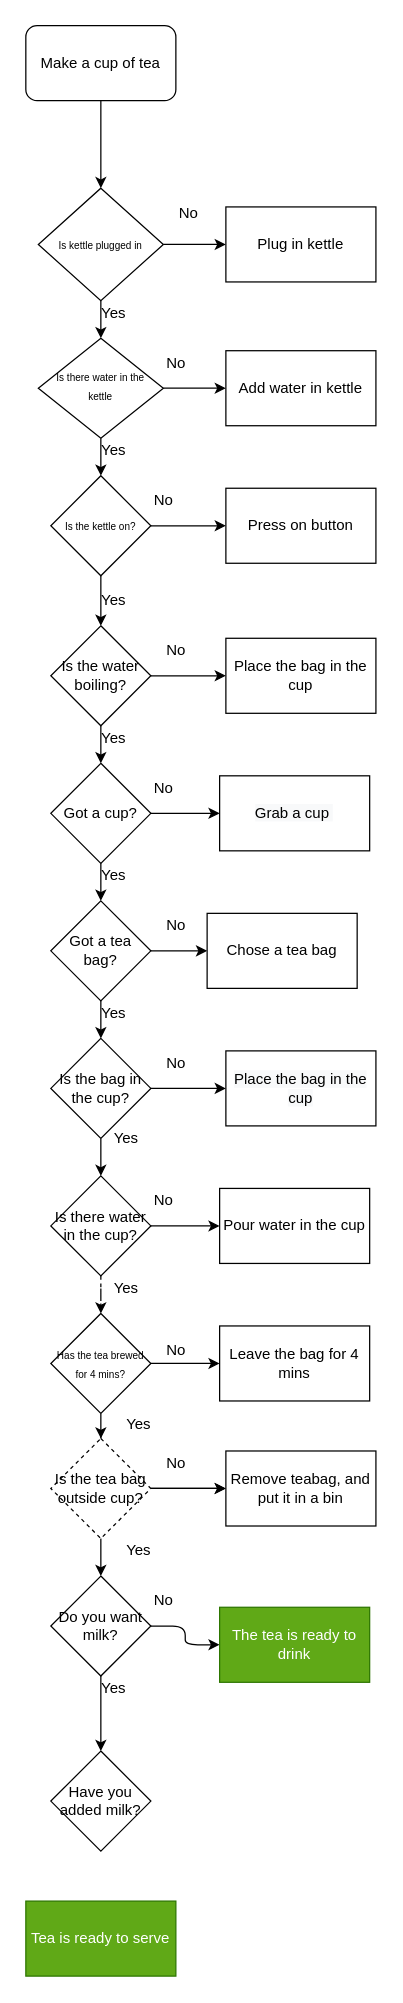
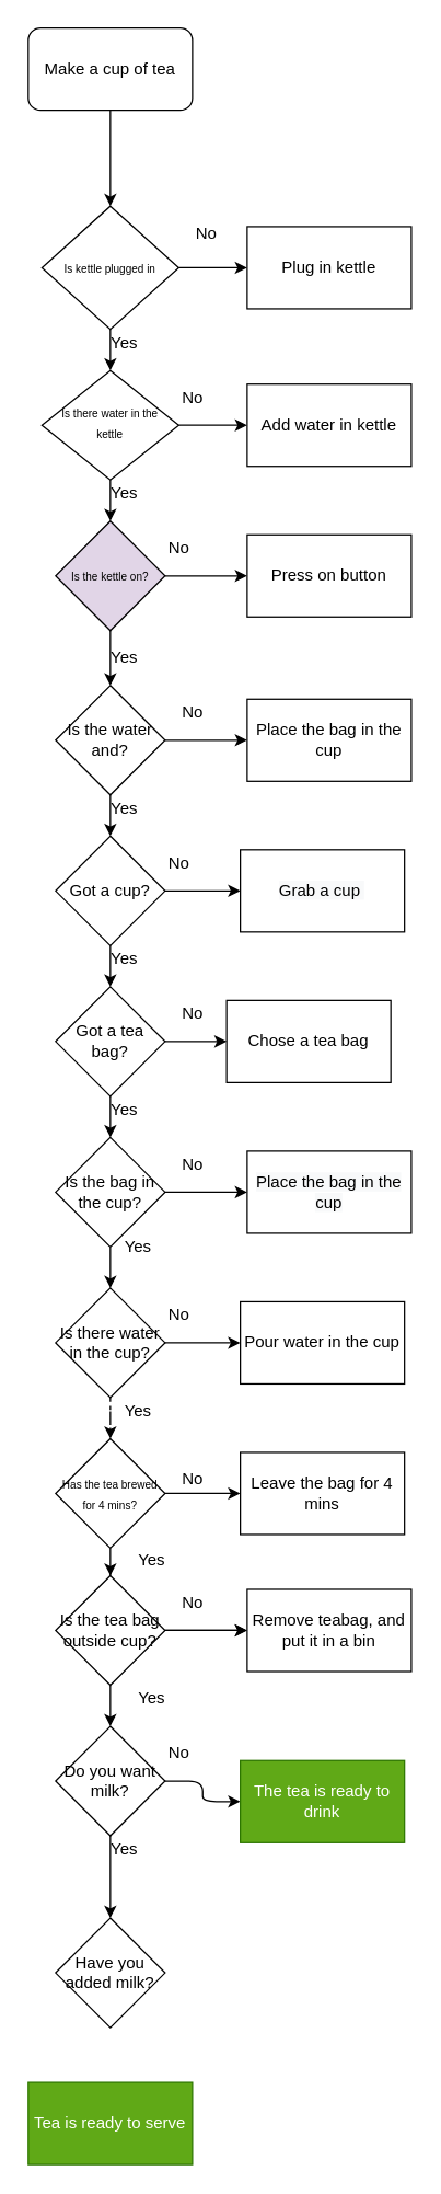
  <mxCell id="0" />
  <mxCell id="1" parent="0" />
  <mxCell id="2" value="Make a cup of tea" style="rounded=1;whiteSpace=wrap;html=1;labelBorderColor=none;" vertex="1" parent="1"><mxGeometry x="20" y="20" width="120" height="60" as="geometry" /></mxCell>
  <mxCell id="3" style="edgeStyle=orthogonalEdgeStyle;rounded=0;orthogonalLoop=1;jettySize=auto;html=1;exitX=0.5;exitY=1;exitDx=0;exitDy=0;" edge="1" parent="1" source="5" target="9"><mxGeometry relative="1" as="geometry" /></mxCell>
  <mxCell id="4" style="edgeStyle=orthogonalEdgeStyle;rounded=0;orthogonalLoop=1;jettySize=auto;html=1;exitX=1;exitY=0.5;exitDx=0;exitDy=0;entryX=0;entryY=0.5;entryDx=0;entryDy=0;" edge="1" parent="1" source="5"><mxGeometry relative="1" as="geometry"><mxPoint x="180" y="310" as="targetPoint" /></mxGeometry></mxCell>
  <mxCell id="5" value="&lt;font style=&quot;font-size: 8px&quot;&gt;Is there water in the kettle&lt;/font&gt;" style="rhombus;whiteSpace=wrap;html=1;shadow=0;fontFamily=Helvetica;fontSize=12;align=center;strokeWidth=1;spacing=6;spacingTop=-4;" parent="1" vertex="1"><mxGeometry x="30" y="270" width="100" height="80" as="geometry" /></mxCell>
  <mxCell id="6" value="" style="edgeStyle=orthogonalEdgeStyle;rounded=0;orthogonalLoop=1;jettySize=auto;html=1;" edge="1" parent="1" source="2"><mxGeometry relative="1" as="geometry"><mxPoint x="80" y="150" as="targetPoint" /></mxGeometry></mxCell>
  <mxCell id="7" style="edgeStyle=orthogonalEdgeStyle;rounded=0;orthogonalLoop=1;jettySize=auto;html=1;exitX=1;exitY=0.5;exitDx=0;exitDy=0;" edge="1" parent="1" source="9"><mxGeometry relative="1" as="geometry"><mxPoint x="180" y="420" as="targetPoint" /></mxGeometry></mxCell>
  <mxCell id="8" value="" style="edgeStyle=orthogonalEdgeStyle;rounded=0;orthogonalLoop=1;jettySize=auto;html=1;" edge="1" parent="1" source="9" target="20"><mxGeometry relative="1" as="geometry" /></mxCell>
- <mxCell id="9" value="&lt;font style=&quot;font-size: 8px&quot;&gt;Is the kettle on?&lt;/font&gt;" style="rhombus;whiteSpace=wrap;html=1;" vertex="1" parent="1"><mxGeometry x="40" y="380" width="80" height="80" as="geometry" /></mxCell>
+ <mxCell id="9" value="&lt;font style=&quot;font-size: 8px&quot;&gt;Is the kettle on?&lt;/font&gt;" style="rhombus;whiteSpace=wrap;html=1;fillColor=#e1d5e7;" vertex="1" parent="1"><mxGeometry x="40" y="380" width="80" height="80" as="geometry" /></mxCell>
  <mxCell id="10" value="" style="edgeStyle=orthogonalEdgeStyle;rounded=0;orthogonalLoop=1;jettySize=auto;html=1;" edge="1" parent="1" source="12"><mxGeometry relative="1" as="geometry"><mxPoint x="180" y="195" as="targetPoint" /></mxGeometry></mxCell>
  <mxCell id="11" style="edgeStyle=orthogonalEdgeStyle;rounded=0;orthogonalLoop=1;jettySize=auto;html=1;exitX=0.5;exitY=1;exitDx=0;exitDy=0;entryX=0.5;entryY=0;entryDx=0;entryDy=0;" edge="1" parent="1" source="12" target="5"><mxGeometry relative="1" as="geometry" /></mxCell>
  <mxCell id="12" value="&lt;font style=&quot;font-size: 8px&quot;&gt;Is kettle plugged in&lt;/font&gt;" style="rhombus;whiteSpace=wrap;html=1;" vertex="1" parent="1"><mxGeometry x="30" y="150" width="100" height="90" as="geometry" /></mxCell>
  <mxCell id="13" value="No" style="text;html=1;align=center;verticalAlign=middle;resizable=0;points=[];autosize=1;" vertex="1" parent="1"><mxGeometry x="135" y="160" width="30" height="20" as="geometry" /></mxCell>
  <mxCell id="14" value="No" style="text;html=1;align=center;verticalAlign=middle;resizable=0;points=[];autosize=1;" vertex="1" parent="1"><mxGeometry x="125" y="280" width="30" height="20" as="geometry" /></mxCell>
  <mxCell id="15" value="No" style="text;html=1;align=center;verticalAlign=middle;resizable=0;points=[];autosize=1;" vertex="1" parent="1"><mxGeometry x="115" y="390" width="30" height="20" as="geometry" /></mxCell>
  <mxCell id="16" value="Yes" style="text;html=1;align=center;verticalAlign=middle;resizable=0;points=[];autosize=1;" vertex="1" parent="1"><mxGeometry x="70" y="240" width="40" height="20" as="geometry" /></mxCell>
  <mxCell id="17" value="Yes" style="text;html=1;align=center;verticalAlign=middle;resizable=0;points=[];autosize=1;" vertex="1" parent="1"><mxGeometry x="70" y="350" width="40" height="20" as="geometry" /></mxCell>
  <mxCell id="18" style="edgeStyle=orthogonalEdgeStyle;rounded=0;orthogonalLoop=1;jettySize=auto;html=1;exitX=1;exitY=0.5;exitDx=0;exitDy=0;entryX=0;entryY=0.5;entryDx=0;entryDy=0;" edge="1" parent="1" source="20"><mxGeometry relative="1" as="geometry"><mxPoint x="180" y="540" as="targetPoint" /></mxGeometry></mxCell>
  <mxCell id="19" value="" style="edgeStyle=orthogonalEdgeStyle;rounded=0;orthogonalLoop=1;jettySize=auto;html=1;" edge="1" parent="1" source="20" target="25"><mxGeometry relative="1" as="geometry" /></mxCell>
- <mxCell id="20" value="Is the water boiling?" style="rhombus;whiteSpace=wrap;html=1;" vertex="1" parent="1"><mxGeometry x="40" y="500" width="80" height="80" as="geometry" /></mxCell>
+ <mxCell id="20" value="Is the water and?" style="rhombus;whiteSpace=wrap;html=1;" vertex="1" parent="1"><mxGeometry x="40" y="500" width="80" height="80" as="geometry" /></mxCell>
  <mxCell id="21" value="Yes" style="text;html=1;align=center;verticalAlign=middle;resizable=0;points=[];autosize=1;" vertex="1" parent="1"><mxGeometry x="70" y="470" width="40" height="20" as="geometry" /></mxCell>
  <mxCell id="22" value="No&lt;br&gt;" style="text;html=1;align=center;verticalAlign=middle;resizable=0;points=[];autosize=1;" vertex="1" parent="1"><mxGeometry x="125" y="510" width="30" height="20" as="geometry" /></mxCell>
  <mxCell id="23" style="edgeStyle=orthogonalEdgeStyle;rounded=0;orthogonalLoop=1;jettySize=auto;html=1;exitX=1;exitY=0.5;exitDx=0;exitDy=0;entryX=0;entryY=0.5;entryDx=0;entryDy=0;" edge="1" parent="1" source="25"><mxGeometry relative="1" as="geometry"><mxPoint x="175" y="650" as="targetPoint" /></mxGeometry></mxCell>
  <mxCell id="24" value="" style="edgeStyle=orthogonalEdgeStyle;rounded=0;orthogonalLoop=1;jettySize=auto;html=1;" edge="1" parent="1" source="25" target="30"><mxGeometry relative="1" as="geometry" /></mxCell>
  <mxCell id="25" value="Got a cup?" style="rhombus;whiteSpace=wrap;html=1;" vertex="1" parent="1"><mxGeometry x="40" y="610" width="80" height="80" as="geometry" /></mxCell>
  <mxCell id="26" value="No" style="text;html=1;align=center;verticalAlign=middle;resizable=0;points=[];autosize=1;" vertex="1" parent="1"><mxGeometry x="115" y="620" width="30" height="20" as="geometry" /></mxCell>
  <mxCell id="27" value="Yes" style="text;html=1;align=center;verticalAlign=middle;resizable=0;points=[];autosize=1;" vertex="1" parent="1"><mxGeometry x="70" y="580" width="40" height="20" as="geometry" /></mxCell>
  <mxCell id="28" value="" style="edgeStyle=orthogonalEdgeStyle;rounded=0;orthogonalLoop=1;jettySize=auto;html=1;" edge="1" parent="1" source="30" target="35"><mxGeometry relative="1" as="geometry" /></mxCell>
  <mxCell id="29" value="" style="edgeStyle=orthogonalEdgeStyle;rounded=0;orthogonalLoop=1;jettySize=auto;html=1;" edge="1" parent="1" source="30"><mxGeometry relative="1" as="geometry"><mxPoint x="165" y="760" as="targetPoint" /></mxGeometry></mxCell>
  <mxCell id="30" value="Got a tea bag?" style="rhombus;whiteSpace=wrap;html=1;" vertex="1" parent="1"><mxGeometry x="40" y="720" width="80" height="80" as="geometry" /></mxCell>
  <mxCell id="31" value="Yes" style="text;html=1;align=center;verticalAlign=middle;resizable=0;points=[];autosize=1;" vertex="1" parent="1"><mxGeometry x="70" y="690" width="40" height="20" as="geometry" /></mxCell>
  <mxCell id="32" value="No" style="text;html=1;align=center;verticalAlign=middle;resizable=0;points=[];autosize=1;" vertex="1" parent="1"><mxGeometry x="125" y="730" width="30" height="20" as="geometry" /></mxCell>
  <mxCell id="33" value="" style="edgeStyle=orthogonalEdgeStyle;rounded=0;orthogonalLoop=1;jettySize=auto;html=1;" edge="1" parent="1" source="35"><mxGeometry relative="1" as="geometry"><mxPoint x="180" y="870" as="targetPoint" /></mxGeometry></mxCell>
  <mxCell id="34" value="" style="edgeStyle=orthogonalEdgeStyle;rounded=0;orthogonalLoop=1;jettySize=auto;html=1;" edge="1" parent="1" source="35" target="40"><mxGeometry relative="1" as="geometry" /></mxCell>
  <mxCell id="35" value="Is the bag in the cup?" style="rhombus;whiteSpace=wrap;html=1;" vertex="1" parent="1"><mxGeometry x="40" y="830" width="80" height="80" as="geometry" /></mxCell>
  <mxCell id="36" value="Yes" style="text;html=1;align=center;verticalAlign=middle;resizable=0;points=[];autosize=1;" vertex="1" parent="1"><mxGeometry x="70" y="800" width="40" height="20" as="geometry" /></mxCell>
  <mxCell id="37" value="No" style="text;html=1;align=center;verticalAlign=middle;resizable=0;points=[];autosize=1;" vertex="1" parent="1"><mxGeometry x="125" y="840" width="30" height="20" as="geometry" /></mxCell>
  <mxCell id="38" value="" style="edgeStyle=orthogonalEdgeStyle;rounded=0;orthogonalLoop=1;jettySize=auto;html=1;" edge="1" parent="1" source="40"><mxGeometry relative="1" as="geometry"><mxPoint x="175" y="980" as="targetPoint" /></mxGeometry></mxCell>
  <mxCell id="39" value="" style="edgeStyle=orthogonalEdgeStyle;rounded=0;orthogonalLoop=1;jettySize=auto;html=1;dashed=1;" edge="1" parent="1" source="40" target="45"><mxGeometry relative="1" as="geometry" /></mxCell>
  <mxCell id="40" value="Is there water in the cup?" style="rhombus;whiteSpace=wrap;html=1;" vertex="1" parent="1"><mxGeometry x="40" y="940" width="80" height="80" as="geometry" /></mxCell>
  <mxCell id="41" value="Yes" style="text;html=1;align=center;verticalAlign=middle;resizable=0;points=[];autosize=1;" vertex="1" parent="1"><mxGeometry x="80" y="900" width="40" height="20" as="geometry" /></mxCell>
  <mxCell id="42" value="No" style="text;html=1;align=center;verticalAlign=middle;resizable=0;points=[];autosize=1;" vertex="1" parent="1"><mxGeometry x="115" y="950" width="30" height="20" as="geometry" /></mxCell>
  <mxCell id="43" value="" style="edgeStyle=orthogonalEdgeStyle;rounded=0;orthogonalLoop=1;jettySize=auto;html=1;" edge="1" parent="1" source="45"><mxGeometry relative="1" as="geometry"><mxPoint x="175" y="1090" as="targetPoint" /></mxGeometry></mxCell>
  <mxCell id="44" value="" style="edgeStyle=orthogonalEdgeStyle;rounded=0;orthogonalLoop=1;jettySize=auto;html=1;" edge="1" parent="1" source="45" target="51"><mxGeometry relative="1" as="geometry" /></mxCell>
  <mxCell id="45" value="&lt;font style=&quot;font-size: 8px&quot;&gt;Has the tea brewed for 4 mins?&lt;/font&gt;" style="rhombus;whiteSpace=wrap;html=1;" vertex="1" parent="1"><mxGeometry x="40" y="1050" width="80" height="80" as="geometry" /></mxCell>
  <mxCell id="46" value="Yes" style="text;html=1;align=center;verticalAlign=middle;resizable=0;points=[];autosize=1;" vertex="1" parent="1"><mxGeometry x="80" y="1020" width="40" height="20" as="geometry" /></mxCell>
  <mxCell id="47" value="No" style="text;html=1;align=center;verticalAlign=middle;resizable=0;points=[];autosize=1;" vertex="1" parent="1"><mxGeometry x="125" y="1070" width="30" height="20" as="geometry" /></mxCell>
  <mxCell id="48" value="" style="edgeStyle=orthogonalEdgeStyle;rounded=0;orthogonalLoop=1;jettySize=auto;html=1;" edge="1" parent="1" source="51" target="56"><mxGeometry relative="1" as="geometry" /></mxCell>
  <mxCell id="49" value="" style="edgeStyle=orthogonalEdgeStyle;rounded=0;orthogonalLoop=1;jettySize=auto;html=1;" edge="1" parent="1" source="51" target="56"><mxGeometry relative="1" as="geometry" /></mxCell>
  <mxCell id="50" value="" style="edgeStyle=orthogonalEdgeStyle;rounded=0;orthogonalLoop=1;jettySize=auto;html=1;" edge="1" parent="1" source="51" target="55"><mxGeometry relative="1" as="geometry" /></mxCell>
- <mxCell id="51" value="Is the tea bag outside cup?" style="rhombus;whiteSpace=wrap;html=1;dashed=1;" vertex="1" parent="1"><mxGeometry x="40" y="1150" width="80" height="80" as="geometry" /></mxCell>
+ <mxCell id="51" value="Is the tea bag outside cup?" style="rhombus;whiteSpace=wrap;html=1;" vertex="1" parent="1"><mxGeometry x="40" y="1150" width="80" height="80" as="geometry" /></mxCell>
  <mxCell id="52" value="Yes" style="text;html=1;align=center;verticalAlign=middle;resizable=0;points=[];autosize=1;" vertex="1" parent="1"><mxGeometry x="90" y="1129" width="40" height="20" as="geometry" /></mxCell>
  <mxCell id="53" style="edgeStyle=orthogonalEdgeStyle;rounded=0;orthogonalLoop=1;jettySize=auto;html=1;exitX=0.5;exitY=1;exitDx=0;exitDy=0;" edge="1" parent="1" source="55"><mxGeometry relative="1" as="geometry"><mxPoint x="80" y="1400" as="targetPoint" /></mxGeometry></mxCell>
  <mxCell id="54" value="" style="edgeStyle=orthogonalEdgeStyle;curved=0;rounded=1;sketch=0;orthogonalLoop=1;jettySize=auto;html=1;" edge="1" parent="1" source="55" target="67"><mxGeometry relative="1" as="geometry" /></mxCell>
  <mxCell id="55" value="Do you want milk?" style="rhombus;whiteSpace=wrap;html=1;" vertex="1" parent="1"><mxGeometry x="40" y="1260" width="80" height="80" as="geometry" /></mxCell>
  <mxCell id="56" value="Remove teabag, and put it in a bin" style="whiteSpace=wrap;html=1;" vertex="1" parent="1"><mxGeometry x="180" y="1160" width="120" height="60" as="geometry" /></mxCell>
  <mxCell id="57" value="No" style="text;html=1;align=center;verticalAlign=middle;resizable=0;points=[];autosize=1;" vertex="1" parent="1"><mxGeometry x="125" y="1160" width="30" height="20" as="geometry" /></mxCell>
  <mxCell id="58" value="Yes" style="text;html=1;align=center;verticalAlign=middle;resizable=0;points=[];autosize=1;" vertex="1" parent="1"><mxGeometry x="90" y="1230" width="40" height="20" as="geometry" /></mxCell>
  <mxCell id="59" value="No" style="text;html=1;align=center;verticalAlign=middle;resizable=0;points=[];autosize=1;" vertex="1" parent="1"><mxGeometry x="115" y="1270" width="30" height="20" as="geometry" /></mxCell>
  <mxCell id="60" value="Yes" style="text;html=1;align=center;verticalAlign=middle;resizable=0;points=[];autosize=1;" vertex="1" parent="1"><mxGeometry x="70" y="1340" width="40" height="20" as="geometry" /></mxCell>
  <mxCell id="61" value="&lt;span style=&quot;background-color: rgb(255 , 255 , 255)&quot;&gt;Chose a tea bag&lt;/span&gt;" style="rounded=0;whiteSpace=wrap;html=1;" vertex="1" parent="1"><mxGeometry x="165" y="730" width="120" height="60" as="geometry" /></mxCell>
  <mxCell id="62" value="&lt;meta charset=&quot;utf-8&quot;&gt;&lt;span style=&quot;color: rgb(0, 0, 0); font-family: helvetica; font-size: 12px; font-style: normal; font-weight: 400; letter-spacing: normal; text-align: center; text-indent: 0px; text-transform: none; word-spacing: 0px; background-color: rgb(248, 249, 250); display: inline; float: none;&quot;&gt;Place the bag in the cup&lt;/span&gt;" style="rounded=0;whiteSpace=wrap;html=1;" vertex="1" parent="1"><mxGeometry x="180" y="840" width="120" height="60" as="geometry" /></mxCell>
  <mxCell id="63" value="&lt;span&gt;Place the bag in the cup&lt;/span&gt;" style="rounded=0;whiteSpace=wrap;html=1;sketch=0;" vertex="1" parent="1"><mxGeometry x="180" y="510" width="120" height="60" as="geometry" /></mxCell>
  <mxCell id="64" value="&lt;meta charset=&quot;utf-8&quot;&gt;&lt;span style=&quot;color: rgb(0, 0, 0); font-family: helvetica; font-size: 12px; font-style: normal; font-weight: 400; letter-spacing: normal; text-align: center; text-indent: 0px; text-transform: none; word-spacing: 0px; background-color: rgb(248, 249, 250); display: inline; float: none;&quot;&gt;Grab a cup&amp;nbsp;&lt;/span&gt;" style="rounded=0;whiteSpace=wrap;html=1;sketch=0;" vertex="1" parent="1"><mxGeometry x="175" y="620" width="120" height="60" as="geometry" /></mxCell>
  <mxCell id="65" value="&lt;span&gt;Pour water in the cup&lt;/span&gt;" style="rounded=0;whiteSpace=wrap;html=1;sketch=0;" vertex="1" parent="1"><mxGeometry x="175" y="950" width="120" height="60" as="geometry" /></mxCell>
  <mxCell id="66" value="&lt;span&gt;Leave the bag for 4 mins&lt;/span&gt;" style="rounded=0;whiteSpace=wrap;html=1;sketch=0;" vertex="1" parent="1"><mxGeometry x="175" y="1060" width="120" height="60" as="geometry" /></mxCell>
  <mxCell id="67" value="&lt;span&gt;The tea is ready to drink&lt;/span&gt;" style="rounded=0;whiteSpace=wrap;html=1;sketch=0;fillColor=#60a917;strokeColor=#2D7600;fontColor=#ffffff;" vertex="1" parent="1"><mxGeometry x="175" y="1285" width="120" height="60" as="geometry" /></mxCell>
  <mxCell id="68" value="&lt;span&gt;Plug in kettle&lt;/span&gt;" style="rounded=0;whiteSpace=wrap;html=1;sketch=0;" vertex="1" parent="1"><mxGeometry x="180" y="165" width="120" height="60" as="geometry" /></mxCell>
  <mxCell id="69" value="&lt;span&gt;Add water in kettle&lt;/span&gt;" style="rounded=0;whiteSpace=wrap;html=1;sketch=0;" vertex="1" parent="1"><mxGeometry x="180" y="280" width="120" height="60" as="geometry" /></mxCell>
  <mxCell id="70" value="&lt;span&gt;Press on button&lt;/span&gt;" style="rounded=0;whiteSpace=wrap;html=1;sketch=0;" vertex="1" parent="1"><mxGeometry x="180" y="390" width="120" height="60" as="geometry" /></mxCell>
  <mxCell id="71" value="Tea is ready to serve" style="rounded=0;whiteSpace=wrap;html=1;sketch=0;fillColor=#60a917;strokeColor=#2D7600;fontColor=#ffffff;" vertex="1" parent="1"><mxGeometry x="20" y="1520" width="120" height="60" as="geometry" /></mxCell>
  <mxCell id="72" value="Have you added milk?" style="rhombus;whiteSpace=wrap;html=1;rounded=0;sketch=0;" vertex="1" parent="1"><mxGeometry x="40" y="1400" width="80" height="80" as="geometry" /></mxCell>
